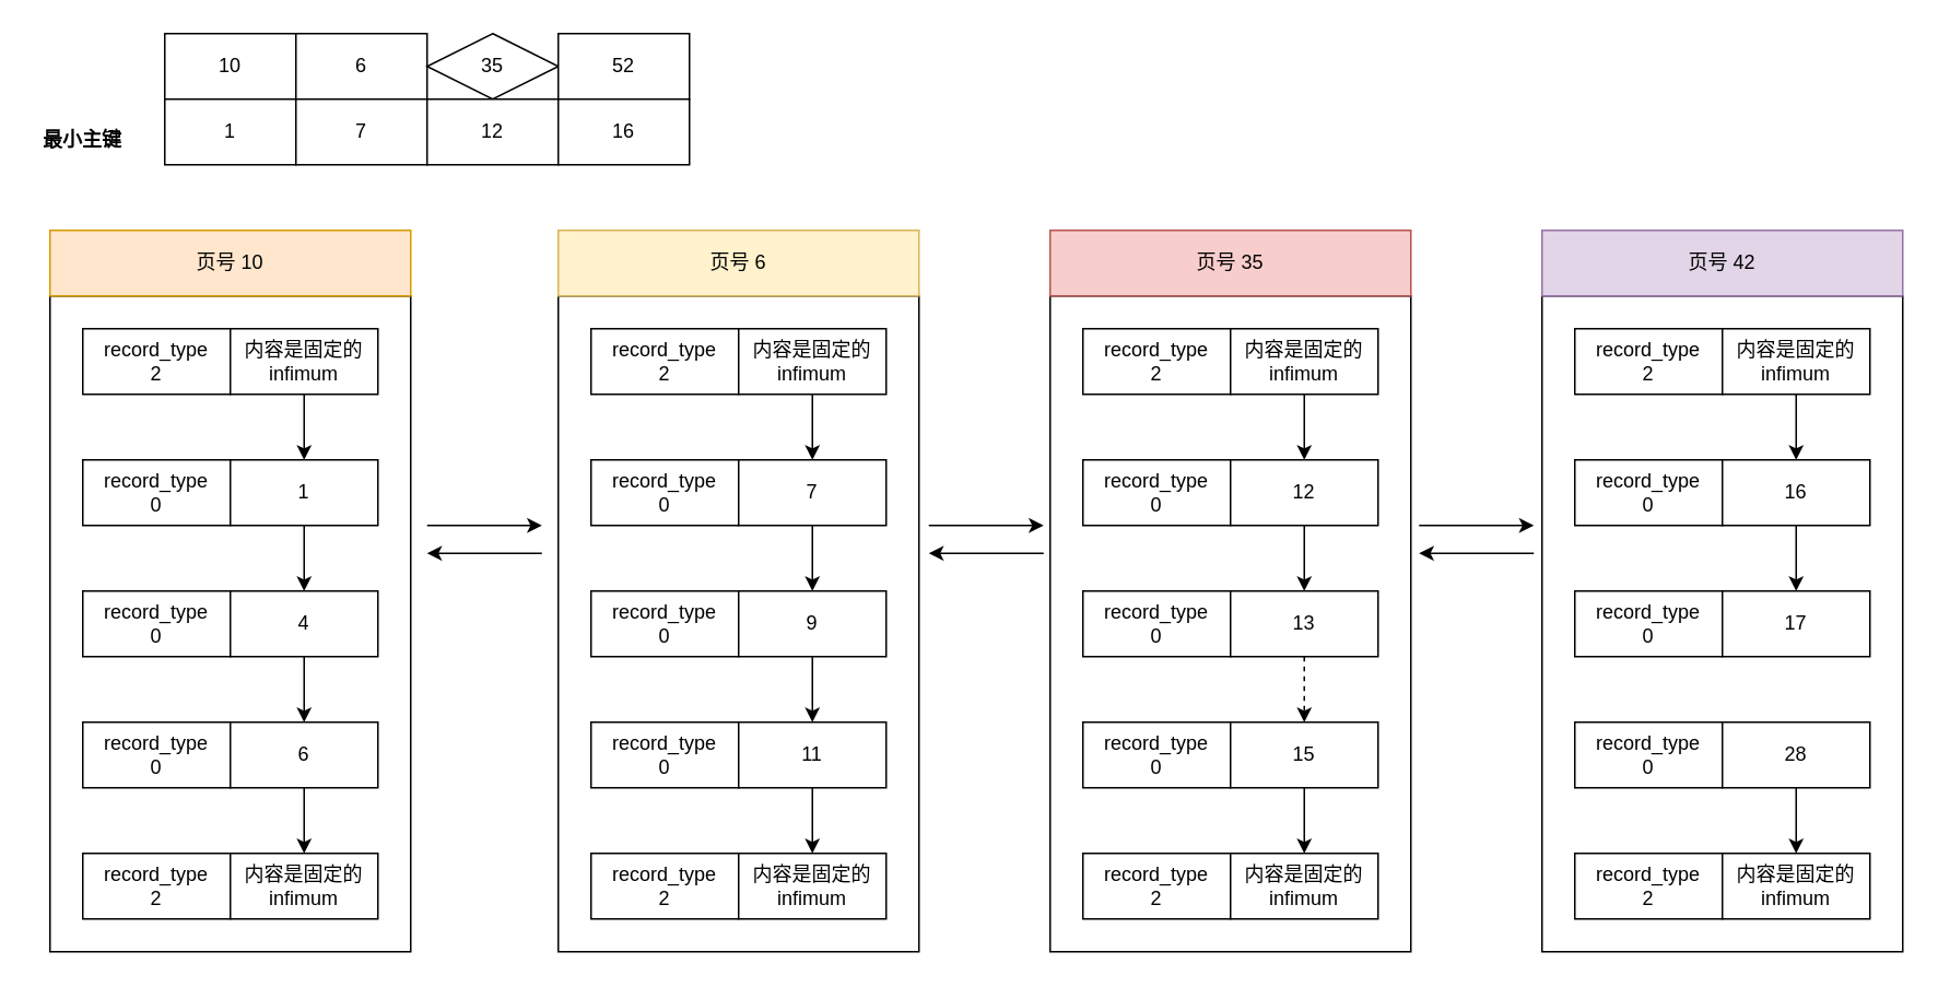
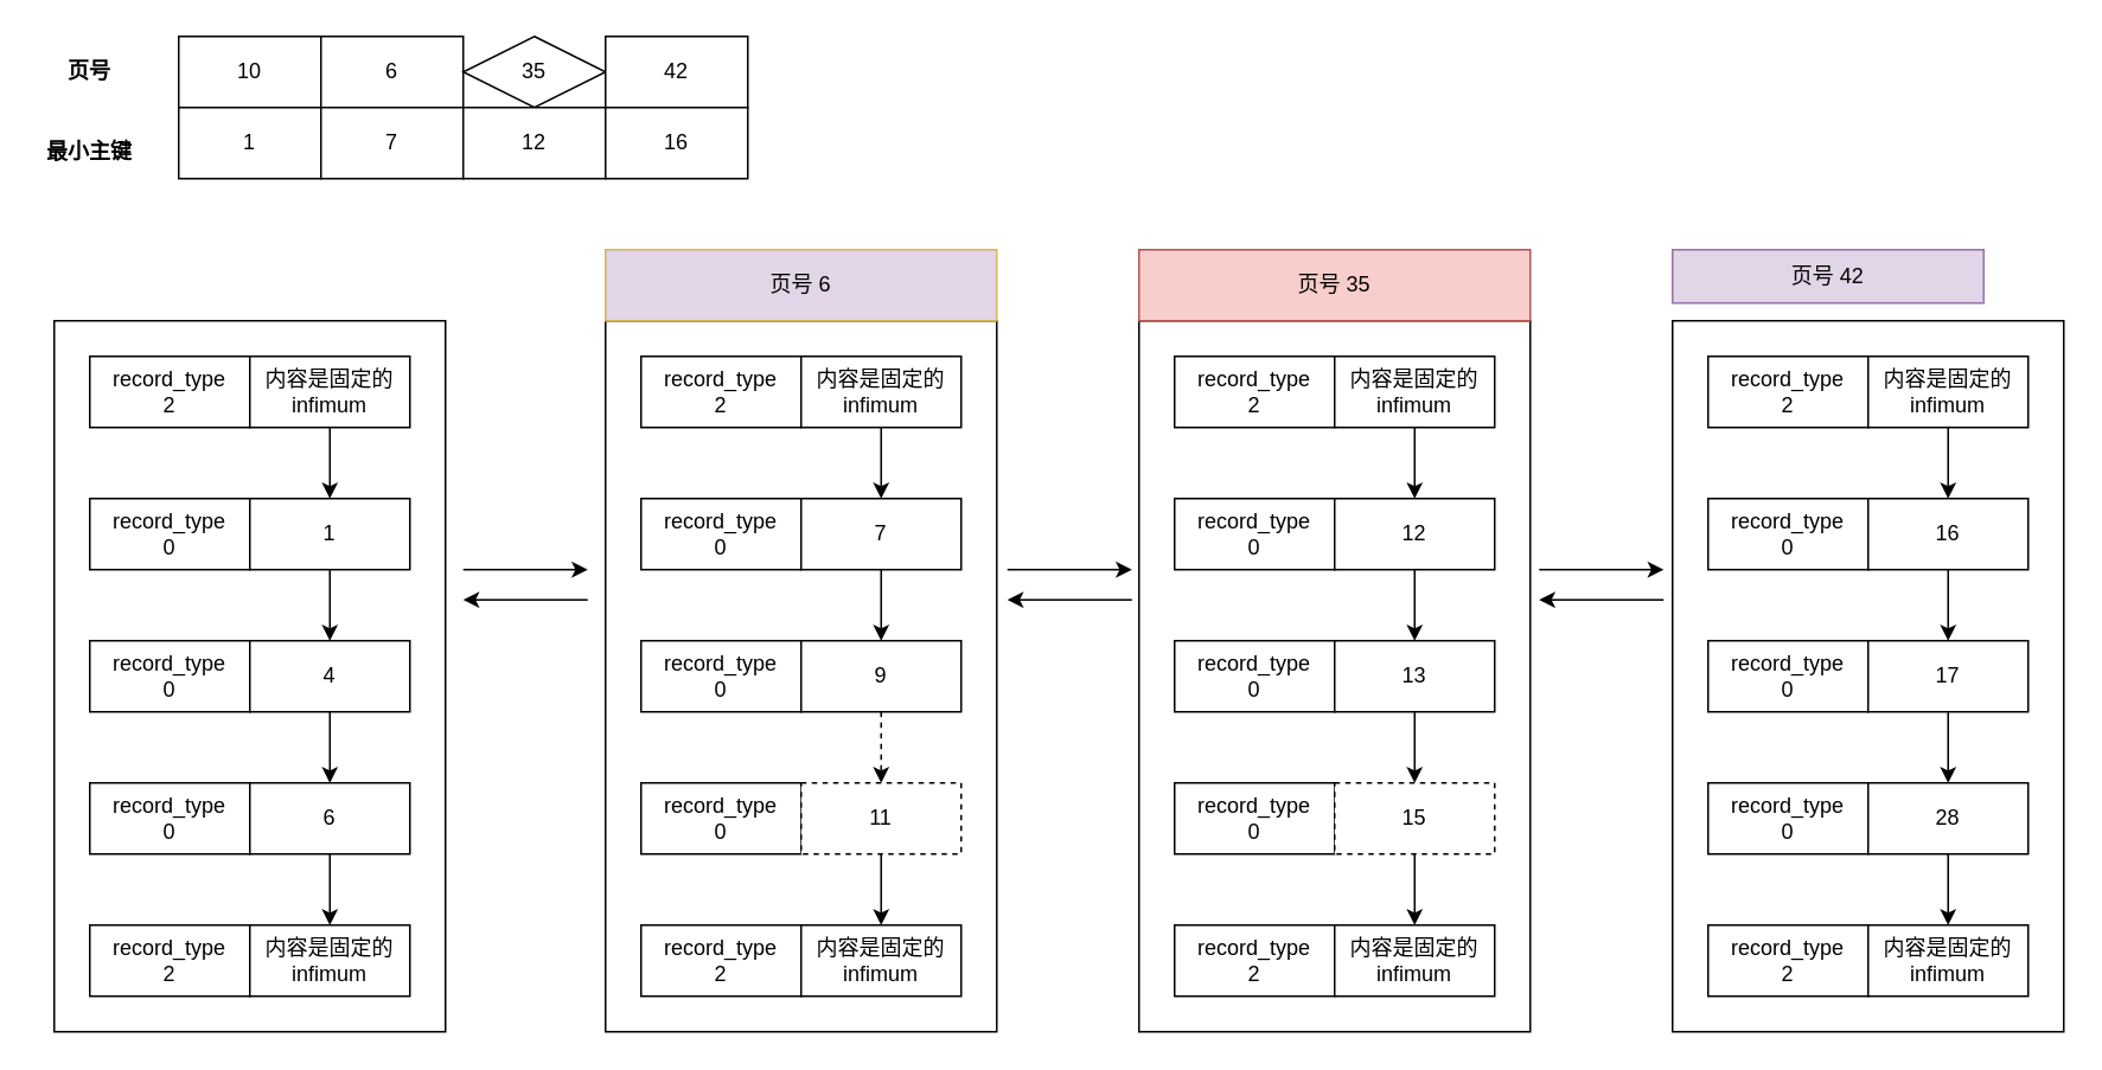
  <mxCell id="0" />
  <mxCell id="1" parent="0" />
  <mxCell id="2" value="" style="rounded=0;whiteSpace=wrap;html=1;" vertex="1" parent="1"><mxGeometry x="30" y="180" width="220" height="400" as="geometry" /></mxCell>
- <mxCell id="3" value="页号 10" style="rounded=0;whiteSpace=wrap;html=1;fillColor=#ffe6cc;strokeColor=#d79b00;" vertex="1" parent="1"><mxGeometry x="30" y="140" width="220" height="40" as="geometry" /></mxCell>
  <mxCell id="4" value="record_type&lt;div&gt;2&lt;/div&gt;" style="rounded=0;whiteSpace=wrap;html=1;" vertex="1" parent="1"><mxGeometry x="50" y="200" width="90" height="40" as="geometry" /></mxCell>
  <mxCell id="5" style="edgeStyle=orthogonalEdgeStyle;rounded=0;orthogonalLoop=1;jettySize=auto;html=1;entryX=0.5;entryY=0;entryDx=0;entryDy=0;" edge="1" parent="1" source="6" target="9"><mxGeometry relative="1" as="geometry" /></mxCell>
  <mxCell id="6" value="内容是固定的&lt;div&gt;infimum&lt;/div&gt;" style="rounded=0;whiteSpace=wrap;html=1;" vertex="1" parent="1"><mxGeometry x="140" y="200" width="90" height="40" as="geometry" /></mxCell>
  <mxCell id="7" value="record_type&lt;div&gt;0&lt;/div&gt;" style="rounded=0;whiteSpace=wrap;html=1;" vertex="1" parent="1"><mxGeometry x="50" y="280" width="90" height="40" as="geometry" /></mxCell>
  <mxCell id="8" style="edgeStyle=orthogonalEdgeStyle;rounded=0;orthogonalLoop=1;jettySize=auto;html=1;entryX=0.5;entryY=0;entryDx=0;entryDy=0;" edge="1" parent="1" source="9" target="12"><mxGeometry relative="1" as="geometry" /></mxCell>
  <mxCell id="9" value="1" style="rounded=0;whiteSpace=wrap;html=1;" vertex="1" parent="1"><mxGeometry x="140" y="280" width="90" height="40" as="geometry" /></mxCell>
  <mxCell id="10" value="record_type&lt;div&gt;0&lt;/div&gt;" style="rounded=0;whiteSpace=wrap;html=1;" vertex="1" parent="1"><mxGeometry x="50" y="360" width="90" height="40" as="geometry" /></mxCell>
  <mxCell id="11" style="edgeStyle=orthogonalEdgeStyle;rounded=0;orthogonalLoop=1;jettySize=auto;html=1;entryX=0.5;entryY=0;entryDx=0;entryDy=0;" edge="1" parent="1" source="12" target="15"><mxGeometry relative="1" as="geometry" /></mxCell>
  <mxCell id="12" value="4" style="rounded=0;whiteSpace=wrap;html=1;" vertex="1" parent="1"><mxGeometry x="140" y="360" width="90" height="40" as="geometry" /></mxCell>
  <mxCell id="13" value="record_type&lt;div&gt;0&lt;/div&gt;" style="rounded=0;whiteSpace=wrap;html=1;" vertex="1" parent="1"><mxGeometry x="50" y="440" width="90" height="40" as="geometry" /></mxCell>
  <mxCell id="14" style="edgeStyle=orthogonalEdgeStyle;rounded=0;orthogonalLoop=1;jettySize=auto;html=1;entryX=0.5;entryY=0;entryDx=0;entryDy=0;" edge="1" parent="1" source="15" target="17"><mxGeometry relative="1" as="geometry" /></mxCell>
  <mxCell id="15" value="6" style="rounded=0;whiteSpace=wrap;html=1;" vertex="1" parent="1"><mxGeometry x="140" y="440" width="90" height="40" as="geometry" /></mxCell>
  <mxCell id="16" value="record_type&lt;div&gt;2&lt;/div&gt;" style="rounded=0;whiteSpace=wrap;html=1;" vertex="1" parent="1"><mxGeometry x="50" y="520" width="90" height="40" as="geometry" /></mxCell>
  <mxCell id="17" value="内容是固定的&lt;div&gt;infimum&lt;/div&gt;" style="rounded=0;whiteSpace=wrap;html=1;" vertex="1" parent="1"><mxGeometry x="140" y="520" width="90" height="40" as="geometry" /></mxCell>
  <mxCell id="18" value="" style="rounded=0;whiteSpace=wrap;html=1;" vertex="1" parent="1"><mxGeometry x="340" y="180" width="220" height="400" as="geometry" /></mxCell>
- <mxCell id="19" value="页号 6" style="rounded=0;whiteSpace=wrap;html=1;fillColor=#fff2cc;strokeColor=#d6b656;" vertex="1" parent="1"><mxGeometry x="340" y="140" width="220" height="40" as="geometry" /></mxCell>
+ <mxCell id="19" value="页号 6" style="rounded=0;whiteSpace=wrap;html=1;fillColor=#e1d5e7;strokeColor=#d6b656;" vertex="1" parent="1"><mxGeometry x="340" y="140" width="220" height="40" as="geometry" /></mxCell>
  <mxCell id="20" value="record_type&lt;div&gt;2&lt;/div&gt;" style="rounded=0;whiteSpace=wrap;html=1;" vertex="1" parent="1"><mxGeometry x="360" y="200" width="90" height="40" as="geometry" /></mxCell>
  <mxCell id="21" style="edgeStyle=orthogonalEdgeStyle;rounded=0;orthogonalLoop=1;jettySize=auto;html=1;entryX=0.5;entryY=0;entryDx=0;entryDy=0;" edge="1" parent="1" source="22" target="25"><mxGeometry relative="1" as="geometry" /></mxCell>
  <mxCell id="22" value="内容是固定的&lt;div&gt;infimum&lt;/div&gt;" style="rounded=0;whiteSpace=wrap;html=1;" vertex="1" parent="1"><mxGeometry x="450" y="200" width="90" height="40" as="geometry" /></mxCell>
  <mxCell id="23" value="record_type&lt;div&gt;0&lt;/div&gt;" style="rounded=0;whiteSpace=wrap;html=1;" vertex="1" parent="1"><mxGeometry x="360" y="280" width="90" height="40" as="geometry" /></mxCell>
  <mxCell id="24" style="edgeStyle=orthogonalEdgeStyle;rounded=0;orthogonalLoop=1;jettySize=auto;html=1;entryX=0.5;entryY=0;entryDx=0;entryDy=0;" edge="1" parent="1" source="25" target="28"><mxGeometry relative="1" as="geometry" /></mxCell>
  <mxCell id="25" value="7" style="rounded=0;whiteSpace=wrap;html=1;" vertex="1" parent="1"><mxGeometry x="450" y="280" width="90" height="40" as="geometry" /></mxCell>
  <mxCell id="26" value="record_type&lt;div&gt;0&lt;/div&gt;" style="rounded=0;whiteSpace=wrap;html=1;" vertex="1" parent="1"><mxGeometry x="360" y="360" width="90" height="40" as="geometry" /></mxCell>
- <mxCell id="27" style="edgeStyle=orthogonalEdgeStyle;rounded=0;orthogonalLoop=1;jettySize=auto;html=1;entryX=0.5;entryY=0;entryDx=0;entryDy=0;" edge="1" parent="1" source="28" target="31"><mxGeometry relative="1" as="geometry" /></mxCell>
+ <mxCell id="27" style="edgeStyle=orthogonalEdgeStyle;rounded=0;orthogonalLoop=1;jettySize=auto;html=1;entryX=0.5;entryY=0;entryDx=0;entryDy=0;dashed=1;" edge="1" parent="1" source="28" target="31"><mxGeometry relative="1" as="geometry" /></mxCell>
  <mxCell id="28" value="9" style="rounded=0;whiteSpace=wrap;html=1;" vertex="1" parent="1"><mxGeometry x="450" y="360" width="90" height="40" as="geometry" /></mxCell>
  <mxCell id="29" value="record_type&lt;div&gt;0&lt;/div&gt;" style="rounded=0;whiteSpace=wrap;html=1;" vertex="1" parent="1"><mxGeometry x="360" y="440" width="90" height="40" as="geometry" /></mxCell>
  <mxCell id="30" style="edgeStyle=orthogonalEdgeStyle;rounded=0;orthogonalLoop=1;jettySize=auto;html=1;entryX=0.5;entryY=0;entryDx=0;entryDy=0;" edge="1" parent="1" source="31" target="33"><mxGeometry relative="1" as="geometry" /></mxCell>
- <mxCell id="31" value="11" style="rounded=0;whiteSpace=wrap;html=1;" vertex="1" parent="1"><mxGeometry x="450" y="440" width="90" height="40" as="geometry" /></mxCell>
+ <mxCell id="31" value="11" style="rounded=0;whiteSpace=wrap;html=1;dashed=1;" vertex="1" parent="1"><mxGeometry x="450" y="440" width="90" height="40" as="geometry" /></mxCell>
  <mxCell id="32" value="record_type&lt;div&gt;2&lt;/div&gt;" style="rounded=0;whiteSpace=wrap;html=1;" vertex="1" parent="1"><mxGeometry x="360" y="520" width="90" height="40" as="geometry" /></mxCell>
  <mxCell id="33" value="内容是固定的&lt;div&gt;infimum&lt;/div&gt;" style="rounded=0;whiteSpace=wrap;html=1;" vertex="1" parent="1"><mxGeometry x="450" y="520" width="90" height="40" as="geometry" /></mxCell>
  <mxCell id="34" value="" style="rounded=0;whiteSpace=wrap;html=1;" vertex="1" parent="1"><mxGeometry x="640" y="180" width="220" height="400" as="geometry" /></mxCell>
  <mxCell id="35" value="页号 35" style="rounded=0;whiteSpace=wrap;html=1;fillColor=#f8cecc;strokeColor=#b85450;" vertex="1" parent="1"><mxGeometry x="640" y="140" width="220" height="40" as="geometry" /></mxCell>
  <mxCell id="36" value="record_type&lt;div&gt;2&lt;/div&gt;" style="rounded=0;whiteSpace=wrap;html=1;" vertex="1" parent="1"><mxGeometry x="660" y="200" width="90" height="40" as="geometry" /></mxCell>
  <mxCell id="37" style="edgeStyle=orthogonalEdgeStyle;rounded=0;orthogonalLoop=1;jettySize=auto;html=1;entryX=0.5;entryY=0;entryDx=0;entryDy=0;" edge="1" parent="1" source="38" target="41"><mxGeometry relative="1" as="geometry" /></mxCell>
  <mxCell id="38" value="内容是固定的&lt;div&gt;infimum&lt;/div&gt;" style="rounded=0;whiteSpace=wrap;html=1;" vertex="1" parent="1"><mxGeometry x="750" y="200" width="90" height="40" as="geometry" /></mxCell>
  <mxCell id="39" value="record_type&lt;div&gt;0&lt;/div&gt;" style="rounded=0;whiteSpace=wrap;html=1;" vertex="1" parent="1"><mxGeometry x="660" y="280" width="90" height="40" as="geometry" /></mxCell>
  <mxCell id="40" style="edgeStyle=orthogonalEdgeStyle;rounded=0;orthogonalLoop=1;jettySize=auto;html=1;entryX=0.5;entryY=0;entryDx=0;entryDy=0;" edge="1" parent="1" source="41" target="44"><mxGeometry relative="1" as="geometry" /></mxCell>
  <mxCell id="41" value="12" style="rounded=0;whiteSpace=wrap;html=1;" vertex="1" parent="1"><mxGeometry x="750" y="280" width="90" height="40" as="geometry" /></mxCell>
  <mxCell id="42" value="record_type&lt;div&gt;0&lt;/div&gt;" style="rounded=0;whiteSpace=wrap;html=1;" vertex="1" parent="1"><mxGeometry x="660" y="360" width="90" height="40" as="geometry" /></mxCell>
- <mxCell id="43" style="edgeStyle=orthogonalEdgeStyle;rounded=0;orthogonalLoop=1;jettySize=auto;html=1;entryX=0.5;entryY=0;entryDx=0;entryDy=0;dashed=1;" edge="1" parent="1" source="44" target="47"><mxGeometry relative="1" as="geometry" /></mxCell>
+ <mxCell id="43" style="edgeStyle=orthogonalEdgeStyle;rounded=0;orthogonalLoop=1;jettySize=auto;html=1;entryX=0.5;entryY=0;entryDx=0;entryDy=0;" edge="1" parent="1" source="44" target="47"><mxGeometry relative="1" as="geometry" /></mxCell>
  <mxCell id="44" value="13" style="rounded=0;whiteSpace=wrap;html=1;" vertex="1" parent="1"><mxGeometry x="750" y="360" width="90" height="40" as="geometry" /></mxCell>
  <mxCell id="45" value="record_type&lt;div&gt;0&lt;/div&gt;" style="rounded=0;whiteSpace=wrap;html=1;" vertex="1" parent="1"><mxGeometry x="660" y="440" width="90" height="40" as="geometry" /></mxCell>
  <mxCell id="46" style="edgeStyle=orthogonalEdgeStyle;rounded=0;orthogonalLoop=1;jettySize=auto;html=1;entryX=0.5;entryY=0;entryDx=0;entryDy=0;" edge="1" parent="1" source="47" target="49"><mxGeometry relative="1" as="geometry" /></mxCell>
- <mxCell id="47" value="15" style="rounded=0;whiteSpace=wrap;html=1;" vertex="1" parent="1"><mxGeometry x="750" y="440" width="90" height="40" as="geometry" /></mxCell>
+ <mxCell id="47" value="15" style="rounded=0;whiteSpace=wrap;html=1;dashed=1;" vertex="1" parent="1"><mxGeometry x="750" y="440" width="90" height="40" as="geometry" /></mxCell>
  <mxCell id="48" value="record_type&lt;div&gt;2&lt;/div&gt;" style="rounded=0;whiteSpace=wrap;html=1;" vertex="1" parent="1"><mxGeometry x="660" y="520" width="90" height="40" as="geometry" /></mxCell>
  <mxCell id="49" value="内容是固定的&lt;div&gt;infimum&lt;/div&gt;" style="rounded=0;whiteSpace=wrap;html=1;" vertex="1" parent="1"><mxGeometry x="750" y="520" width="90" height="40" as="geometry" /></mxCell>
  <mxCell id="50" value="" style="rounded=0;whiteSpace=wrap;html=1;" vertex="1" parent="1"><mxGeometry x="940" y="180" width="220" height="400" as="geometry" /></mxCell>
- <mxCell id="51" value="页号 42" style="rounded=0;whiteSpace=wrap;html=1;fillColor=#e1d5e7;strokeColor=#9673a6;" vertex="1" parent="1"><mxGeometry x="940" y="140" width="220" height="40" as="geometry" /></mxCell>
+ <mxCell id="51" value="页号 42" style="rounded=0;whiteSpace=wrap;html=1;fillColor=#e1d5e7;strokeColor=#9673a6;" vertex="1" parent="1"><mxGeometry x="940" y="140" width="175" height="30" as="geometry" /></mxCell>
  <mxCell id="52" value="record_type&lt;div&gt;2&lt;/div&gt;" style="rounded=0;whiteSpace=wrap;html=1;" vertex="1" parent="1"><mxGeometry x="960" y="200" width="90" height="40" as="geometry" /></mxCell>
  <mxCell id="53" style="edgeStyle=orthogonalEdgeStyle;rounded=0;orthogonalLoop=1;jettySize=auto;html=1;entryX=0.5;entryY=0;entryDx=0;entryDy=0;" edge="1" parent="1" source="54" target="57"><mxGeometry relative="1" as="geometry" /></mxCell>
  <mxCell id="54" value="内容是固定的&lt;div&gt;infimum&lt;/div&gt;" style="rounded=0;whiteSpace=wrap;html=1;" vertex="1" parent="1"><mxGeometry x="1050" y="200" width="90" height="40" as="geometry" /></mxCell>
  <mxCell id="55" value="record_type&lt;div&gt;0&lt;/div&gt;" style="rounded=0;whiteSpace=wrap;html=1;" vertex="1" parent="1"><mxGeometry x="960" y="280" width="90" height="40" as="geometry" /></mxCell>
  <mxCell id="56" style="edgeStyle=orthogonalEdgeStyle;rounded=0;orthogonalLoop=1;jettySize=auto;html=1;entryX=0.5;entryY=0;entryDx=0;entryDy=0;" edge="1" parent="1" source="57" target="60"><mxGeometry relative="1" as="geometry" /></mxCell>
  <mxCell id="57" value="16" style="rounded=0;whiteSpace=wrap;html=1;" vertex="1" parent="1"><mxGeometry x="1050" y="280" width="90" height="40" as="geometry" /></mxCell>
  <mxCell id="58" value="record_type&lt;div&gt;0&lt;/div&gt;" style="rounded=0;whiteSpace=wrap;html=1;" vertex="1" parent="1"><mxGeometry x="960" y="360" width="90" height="40" as="geometry" /></mxCell>
+ <mxCell id="59" style="edgeStyle=orthogonalEdgeStyle;rounded=0;orthogonalLoop=1;jettySize=auto;html=1;entryX=0.5;entryY=0;entryDx=0;entryDy=0;" edge="1" parent="1" source="60" target="63"><mxGeometry relative="1" as="geometry" /></mxCell>
  <mxCell id="60" value="17" style="rounded=0;whiteSpace=wrap;html=1;" vertex="1" parent="1"><mxGeometry x="1050" y="360" width="90" height="40" as="geometry" /></mxCell>
  <mxCell id="61" value="record_type&lt;div&gt;0&lt;/div&gt;" style="rounded=0;whiteSpace=wrap;html=1;" vertex="1" parent="1"><mxGeometry x="960" y="440" width="90" height="40" as="geometry" /></mxCell>
  <mxCell id="62" style="edgeStyle=orthogonalEdgeStyle;rounded=0;orthogonalLoop=1;jettySize=auto;html=1;entryX=0.5;entryY=0;entryDx=0;entryDy=0;" edge="1" parent="1" source="63" target="65"><mxGeometry relative="1" as="geometry" /></mxCell>
  <mxCell id="63" value="28" style="rounded=0;whiteSpace=wrap;html=1;" vertex="1" parent="1"><mxGeometry x="1050" y="440" width="90" height="40" as="geometry" /></mxCell>
  <mxCell id="64" value="record_type&lt;div&gt;2&lt;/div&gt;" style="rounded=0;whiteSpace=wrap;html=1;" vertex="1" parent="1"><mxGeometry x="960" y="520" width="90" height="40" as="geometry" /></mxCell>
  <mxCell id="65" value="内容是固定的&lt;div&gt;infimum&lt;/div&gt;" style="rounded=0;whiteSpace=wrap;html=1;" vertex="1" parent="1"><mxGeometry x="1050" y="520" width="90" height="40" as="geometry" /></mxCell>
  <mxCell id="66" value="" style="endArrow=classic;html=1;rounded=0;" edge="1" parent="1"><mxGeometry width="50" height="50" relative="1" as="geometry"><mxPoint x="260" y="320" as="sourcePoint" /><mxPoint x="330" y="320" as="targetPoint" /></mxGeometry></mxCell>
  <mxCell id="67" value="" style="endArrow=none;html=1;rounded=0;startArrow=classic;startFill=1;endFill=0;" edge="1" parent="1"><mxGeometry width="50" height="50" relative="1" as="geometry"><mxPoint x="260" y="337" as="sourcePoint" /><mxPoint x="330" y="337" as="targetPoint" /></mxGeometry></mxCell>
  <mxCell id="68" value="" style="endArrow=classic;html=1;rounded=0;" edge="1" parent="1"><mxGeometry width="50" height="50" relative="1" as="geometry"><mxPoint x="566" y="320" as="sourcePoint" /><mxPoint x="636" y="320" as="targetPoint" /></mxGeometry></mxCell>
  <mxCell id="69" value="" style="endArrow=none;html=1;rounded=0;startArrow=classic;startFill=1;endFill=0;" edge="1" parent="1"><mxGeometry width="50" height="50" relative="1" as="geometry"><mxPoint x="566" y="337" as="sourcePoint" /><mxPoint x="636" y="337" as="targetPoint" /></mxGeometry></mxCell>
  <mxCell id="70" value="" style="endArrow=classic;html=1;rounded=0;" edge="1" parent="1"><mxGeometry width="50" height="50" relative="1" as="geometry"><mxPoint x="865" y="320" as="sourcePoint" /><mxPoint x="935" y="320" as="targetPoint" /></mxGeometry></mxCell>
  <mxCell id="71" value="" style="endArrow=none;html=1;rounded=0;startArrow=classic;startFill=1;endFill=0;" edge="1" parent="1"><mxGeometry width="50" height="50" relative="1" as="geometry"><mxPoint x="865" y="337" as="sourcePoint" /><mxPoint x="935" y="337" as="targetPoint" /></mxGeometry></mxCell>
  <mxCell id="72" value="10" style="rounded=0;whiteSpace=wrap;html=1;" vertex="1" parent="1"><mxGeometry x="100" y="20" width="80" height="40" as="geometry" /></mxCell>
  <mxCell id="73" value="6" style="rounded=0;whiteSpace=wrap;html=1;" vertex="1" parent="1"><mxGeometry x="180" y="20" width="80" height="40" as="geometry" /></mxCell>
  <mxCell id="74" value="35" style="rhombus;whiteSpace=wrap;html=1;" vertex="1" parent="1"><mxGeometry x="260" y="20" width="80" height="40" as="geometry" /></mxCell>
- <mxCell id="75" value="52" style="rounded=0;whiteSpace=wrap;html=1;" vertex="1" parent="1"><mxGeometry x="340" y="20" width="80" height="40" as="geometry" /></mxCell>
+ <mxCell id="75" value="42" style="rounded=0;whiteSpace=wrap;html=1;" vertex="1" parent="1"><mxGeometry x="340" y="20" width="80" height="40" as="geometry" /></mxCell>
  <mxCell id="76" value="1" style="rounded=0;whiteSpace=wrap;html=1;" vertex="1" parent="1"><mxGeometry x="100" y="60" width="80" height="40" as="geometry" /></mxCell>
  <mxCell id="77" value="7" style="rounded=0;whiteSpace=wrap;html=1;" vertex="1" parent="1"><mxGeometry x="180" y="60" width="80" height="40" as="geometry" /></mxCell>
  <mxCell id="78" value="12" style="rounded=0;whiteSpace=wrap;html=1;" vertex="1" parent="1"><mxGeometry x="260" y="60" width="80" height="40" as="geometry" /></mxCell>
  <mxCell id="79" value="16" style="rounded=0;whiteSpace=wrap;html=1;" vertex="1" parent="1"><mxGeometry x="340" y="60" width="80" height="40" as="geometry" /></mxCell>
+ <mxCell id="80" value="&lt;b&gt;页号&lt;/b&gt;" style="text;html=1;align=center;verticalAlign=middle;whiteSpace=wrap;rounded=0;" vertex="1" parent="1"><mxGeometry x="20" y="25" width="60" height="30" as="geometry" /></mxCell>
  <mxCell id="81" value="&lt;b&gt;最小主键&lt;/b&gt;" style="text;html=1;align=center;verticalAlign=middle;whiteSpace=wrap;rounded=0;" vertex="1" parent="1"><mxGeometry x="20" y="70" width="60" height="30" as="geometry" /></mxCell>
